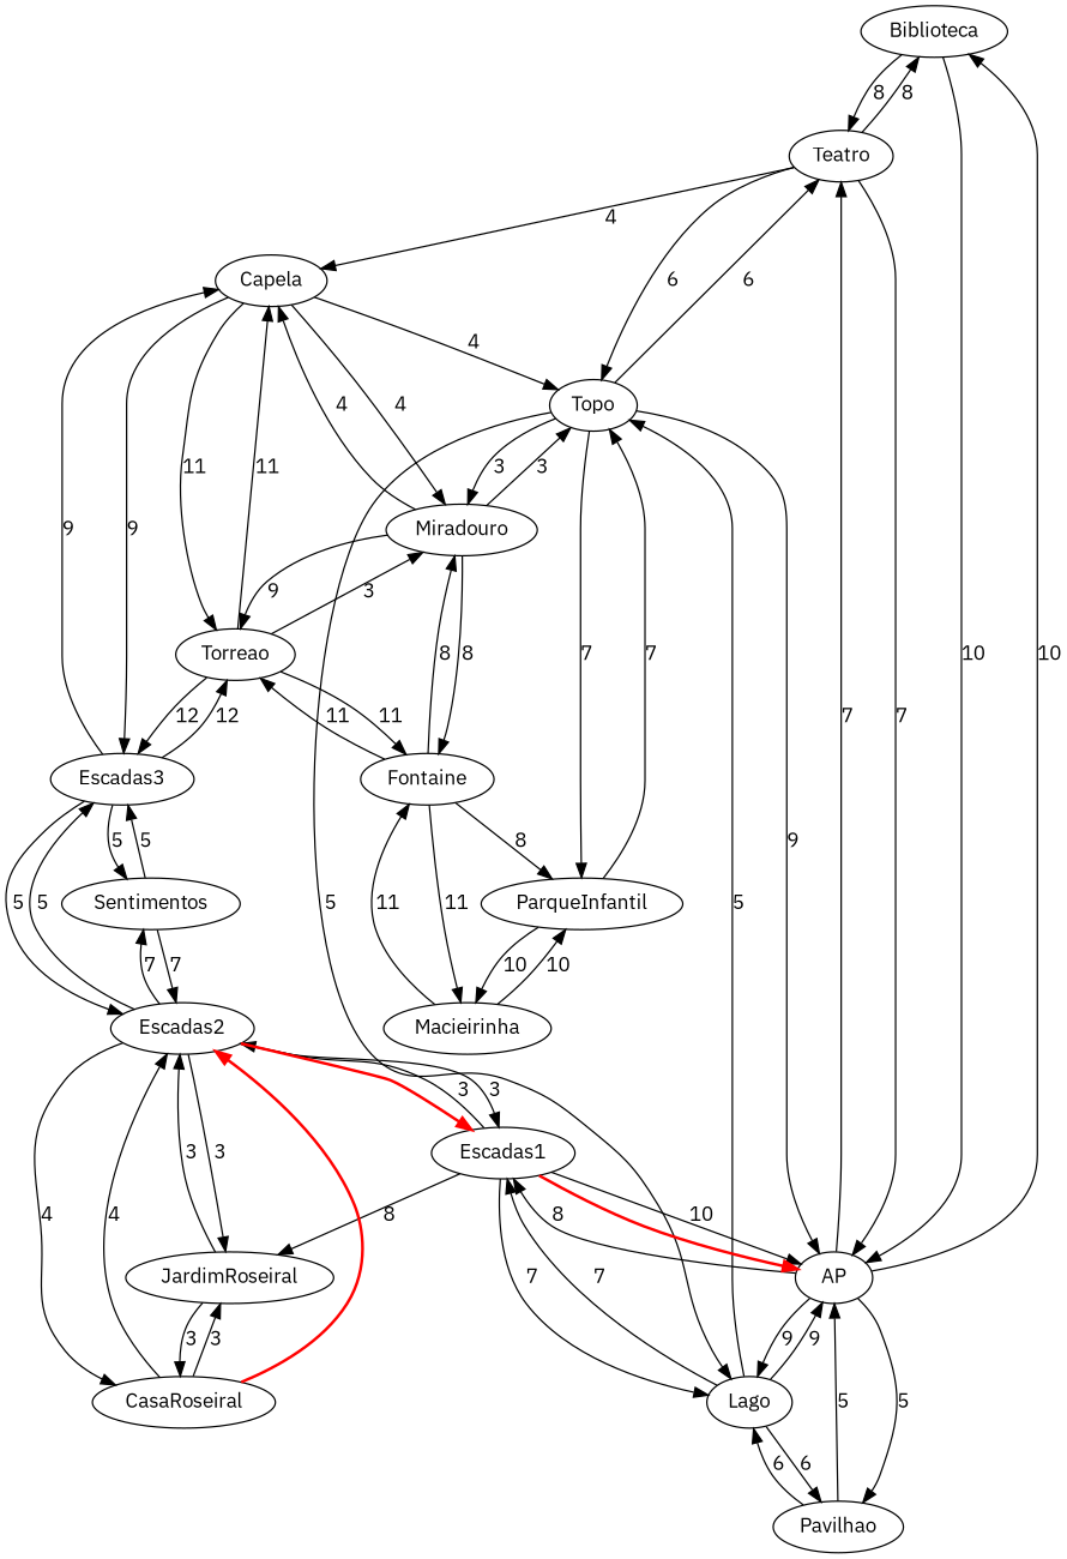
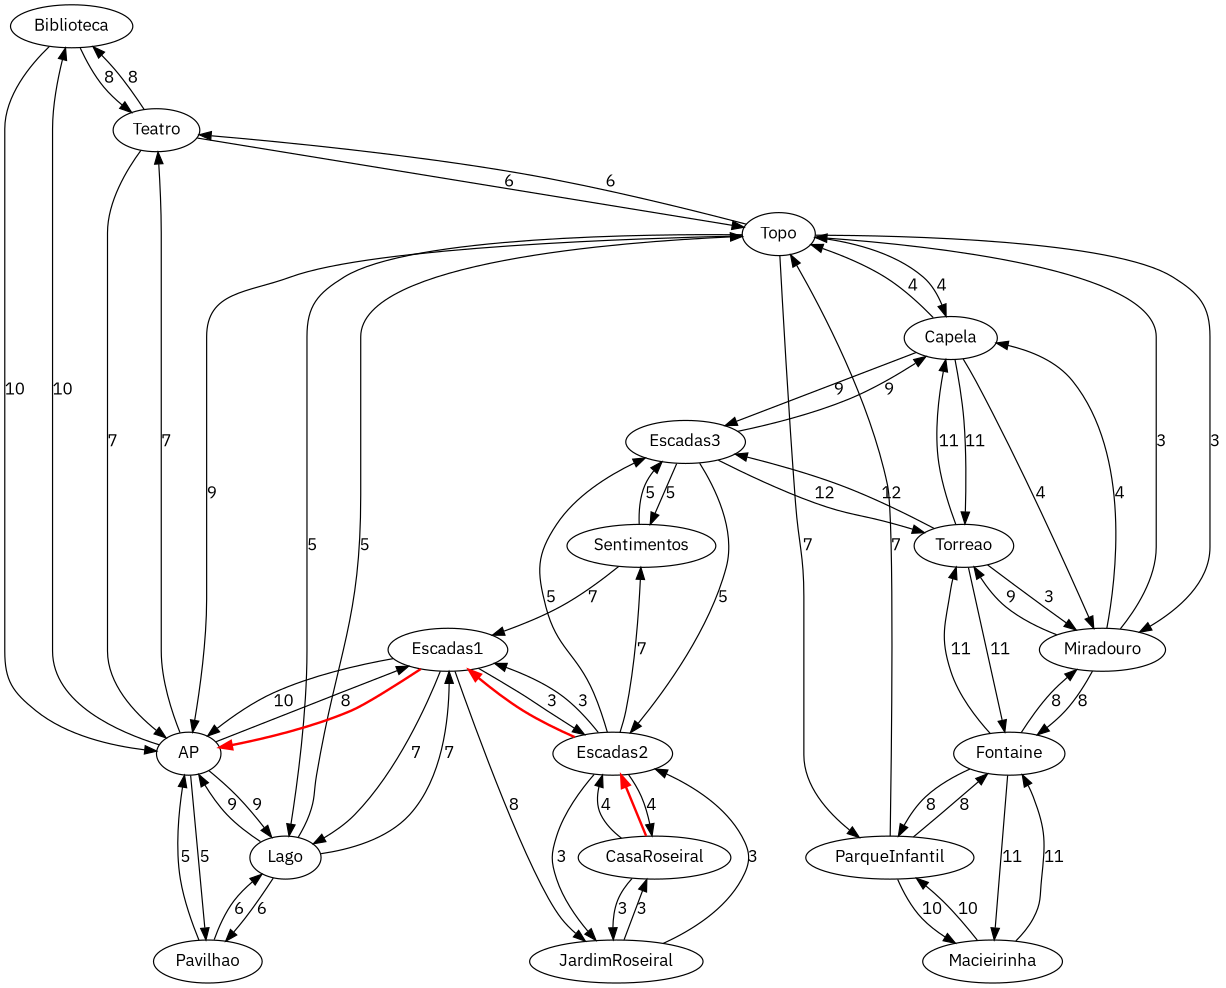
  digraph {
    fontname="IBM Plex Sans"
    node [fontname="IBM Plex Sans"]
    edge [fontname="IBM Plex Sans"]
    n1 [label="﻿Biblioteca"]
    n2 [label=Teatro]
    n3 [label=AP]
    n4 [label=Topo]
    n5 [label=Pavilhao]
    n6 [label=Lago]
    n7 [label=Escadas1]
    n8 [label=ParqueInfantil]
    n9 [label=Miradouro]
    n10 [label=Capela]
    n11 [label=Escadas2]
    n12 [label=JardimRoseiral]
    n13 [label=Macieirinha]
    n14 [label=Fontaine]
    n15 [label=Torreao]
    n16 [label=Escadas3]
    n17 [label=Sentimentos]
    n18 [label=CasaRoseiral]
    n1 -> n2 [label=8]
    n1 -> n3 [label=10]
    n2 -> n1 [label=8]
    n2 -> n3 [label=7]
    n2 -> n4 [label=6]
    n3 -> n1 [label=10]
    n3 -> n2 [label=7]
    n3 -> n5 [label=5]
    n3 -> n6 [label=9]
    n3 -> n7 [label=8]
    n4 -> n2 [label=6]
    n4 -> n3 [label=9]
    n4 -> n6 [label=5]
    n4 -> n8 [label=7]
    n4 -> n9 [label=3]
-   n2 -> n10 [label=4]
+   n4 -> n10 [label=4]
    n5 -> n3 [label=5]
    n5 -> n6 [label=6]
    n6 -> n3 [label=9]
    n6 -> n4 [label=5]
    n6 -> n5 [label=6]
    n6 -> n7 [label=7]
    n7 -> n3 [label=10]
    n7 -> n3 [color=red penwidth=2.0]
    n7 -> n6 [label=7]
    n7 -> n11 [label=3]
    n7 -> n12 [label=8]
    n8 -> n4 [label=7]
    n8 -> n13 [label=10]
+   n8 -> n14 [label=8]
    n9 -> n4 [label=3]
    n9 -> n10 [label=4]
    n9 -> n14 [label=8]
    n9 -> n15 [label=9]
    n10 -> n4 [label=4]
    n10 -> n9 [label=4]
    n10 -> n15 [label=11]
    n10 -> n16 [label=9]
    n11 -> n7 [label=3]
    n11 -> n7 [color=red penwidth=2.0]
    n11 -> n12 [label=3]
    n11 -> n16 [label=5]
    n11 -> n17 [label=7]
    n11 -> n18 [label=4]
    n12 -> n11 [label=3]
    n12 -> n18 [label=3]
    n13 -> n8 [label=10]
    n13 -> n14 [label=11]
    n14 -> n8 [label=8]
    n14 -> n9 [label=8]
    n14 -> n13 [label=11]
    n14 -> n15 [label=11]
    n15 -> n9 [label=3]
    n15 -> n10 [label=11]
    n15 -> n14 [label=11]
    n15 -> n16 [label=12]
    n16 -> n10 [label=9]
    n16 -> n11 [label=5]
    n16 -> n15 [label=12]
    n16 -> n17 [label=5]
-   n17 -> n11 [label=7]
+   n17 -> n7 [label=7]
    n17 -> n16 [label=5]
    n18 -> n11 [label=4]
    n18 -> n11 [color=red penwidth=2.0]
    n18 -> n12 [label=3]
  }
